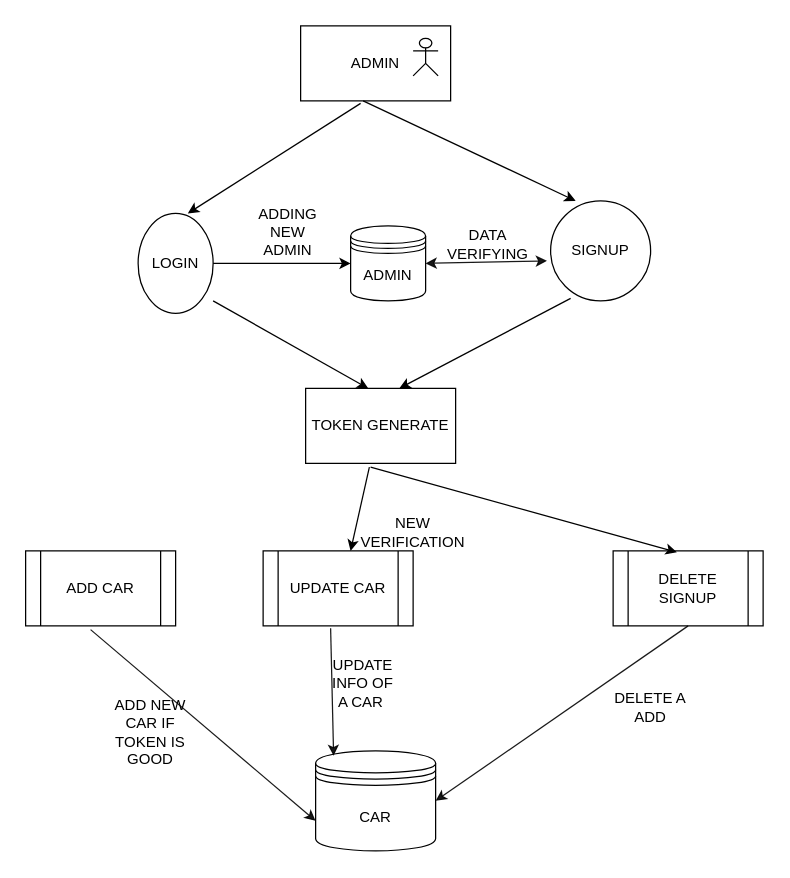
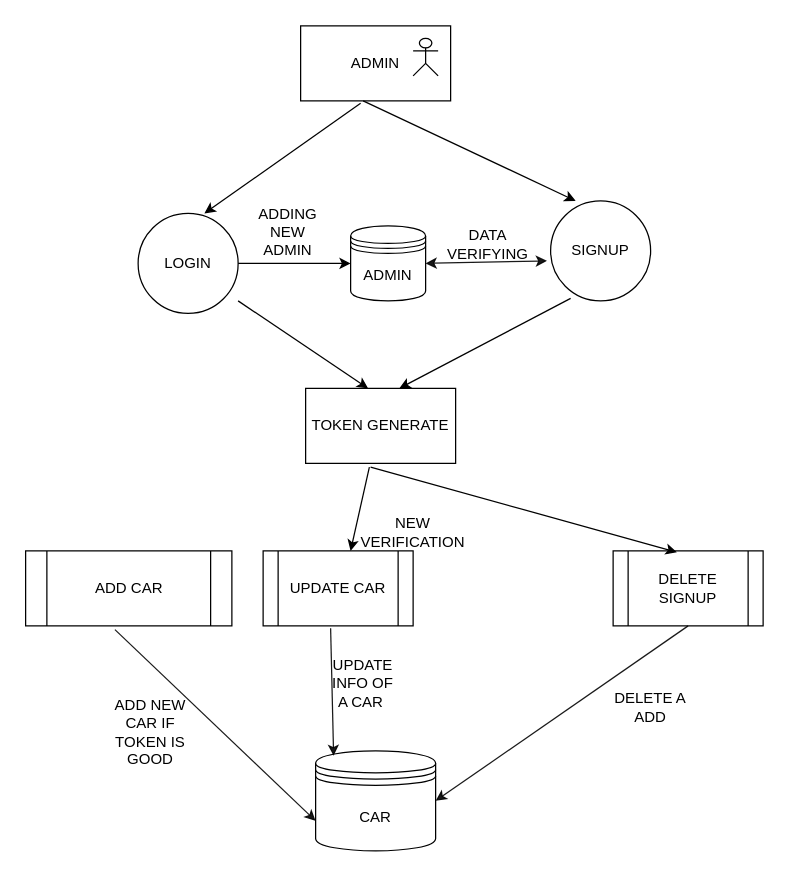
  <mxCell id="0" />
  <mxCell id="1" parent="0" />
  <mxCell id="2" value="ADMIN" style="rounded=0;whiteSpace=wrap;html=1;" parent="1" vertex="1"><mxGeometry x="240" y="20" width="120" height="60" as="geometry" /></mxCell>
- <mxCell id="3" value="LOGIN" style="ellipse;whiteSpace=wrap;html=1;aspect=fixed;" parent="1" vertex="1"><mxGeometry x="110" y="170" width="60" height="80" as="geometry" /></mxCell>
+ <mxCell id="3" value="LOGIN" style="ellipse;whiteSpace=wrap;html=1;aspect=fixed;" parent="1" vertex="1"><mxGeometry x="110" y="170" width="80" height="80" as="geometry" /></mxCell>
  <mxCell id="4" value="SIGNUP" style="ellipse;whiteSpace=wrap;html=1;aspect=fixed;" parent="1" vertex="1"><mxGeometry x="440" y="160" width="80" height="80" as="geometry" /></mxCell>
  <mxCell id="5" value="" style="endArrow=classic;html=1;entryX=0.663;entryY=0;entryDx=0;entryDy=0;entryPerimeter=0;exitX=0.4;exitY=1.033;exitDx=0;exitDy=0;exitPerimeter=0;" parent="1" source="2" target="3" edge="1"><mxGeometry width="50" height="50" relative="1" as="geometry"><mxPoint x="310" y="100" as="sourcePoint" /><mxPoint x="270" y="80" as="targetPoint" /></mxGeometry></mxCell>
  <mxCell id="6" value="" style="endArrow=classic;html=1;entryX=0.25;entryY=0;entryDx=0;entryDy=0;entryPerimeter=0;" parent="1" target="4" edge="1"><mxGeometry width="50" height="50" relative="1" as="geometry"><mxPoint x="290" y="80" as="sourcePoint" /><mxPoint x="330" y="270" as="targetPoint" /></mxGeometry></mxCell>
  <mxCell id="7" value="TOKEN GENERATE" style="rounded=0;whiteSpace=wrap;html=1;" parent="1" vertex="1"><mxGeometry x="244" y="310" width="120" height="60" as="geometry" /></mxCell>
  <mxCell id="8" value="" style="endArrow=classic;html=1;exitX=1;exitY=0.875;exitDx=0;exitDy=0;exitPerimeter=0;entryX=0.417;entryY=0;entryDx=0;entryDy=0;entryPerimeter=0;" parent="1" source="3" target="7" edge="1"><mxGeometry width="50" height="50" relative="1" as="geometry"><mxPoint x="280" y="320" as="sourcePoint" /><mxPoint x="330" y="270" as="targetPoint" /></mxGeometry></mxCell>
  <mxCell id="9" value="" style="endArrow=classic;html=1;exitX=0.2;exitY=0.975;exitDx=0;exitDy=0;exitPerimeter=0;entryX=0.625;entryY=0;entryDx=0;entryDy=0;entryPerimeter=0;" parent="1" source="4" target="7" edge="1"><mxGeometry width="50" height="50" relative="1" as="geometry"><mxPoint x="280" y="320" as="sourcePoint" /><mxPoint x="330" y="270" as="targetPoint" /></mxGeometry></mxCell>
- <mxCell id="10" value="ADD CAR" style="shape=process;whiteSpace=wrap;html=1;backgroundOutline=1;" parent="1" vertex="1"><mxGeometry x="20" y="440" width="120" height="60" as="geometry" /></mxCell>
+ <mxCell id="10" value="ADD CAR" style="shape=process;whiteSpace=wrap;html=1;backgroundOutline=1;" parent="1" vertex="1"><mxGeometry x="20" y="440" width="165" height="60" as="geometry" /></mxCell>
  <mxCell id="11" value="UPDATE CAR" style="shape=process;whiteSpace=wrap;html=1;backgroundOutline=1;" parent="1" vertex="1"><mxGeometry x="210" y="440" width="120" height="60" as="geometry" /></mxCell>
  <mxCell id="12" value="DELETE SIGNUP" style="shape=process;whiteSpace=wrap;html=1;backgroundOutline=1;" parent="1" vertex="1"><mxGeometry x="490" y="440" width="120" height="60" as="geometry" /></mxCell>
  <mxCell id="13" value="CAR" style="shape=datastore;whiteSpace=wrap;html=1;" parent="1" vertex="1"><mxGeometry x="252" y="600" width="96" height="80" as="geometry" /></mxCell>
  <mxCell id="14" value="" style="endArrow=classic;html=1;exitX=0.425;exitY=1.05;exitDx=0;exitDy=0;exitPerimeter=0;entryX=0.583;entryY=0;entryDx=0;entryDy=0;entryPerimeter=0;" parent="1" source="7" target="11" edge="1"><mxGeometry width="50" height="50" relative="1" as="geometry"><mxPoint x="280" y="490" as="sourcePoint" /><mxPoint x="330" y="440" as="targetPoint" /></mxGeometry></mxCell>
  <mxCell id="15" value="" style="endArrow=classic;html=1;exitX=0.433;exitY=1.05;exitDx=0;exitDy=0;exitPerimeter=0;entryX=0.425;entryY=0.017;entryDx=0;entryDy=0;entryPerimeter=0;" parent="1" source="7" target="12" edge="1"><mxGeometry width="50" height="50" relative="1" as="geometry"><mxPoint x="280" y="490" as="sourcePoint" /><mxPoint x="330" y="440" as="targetPoint" /></mxGeometry></mxCell>
  <mxCell id="16" value="ADMIN" style="shape=datastore;whiteSpace=wrap;html=1;" parent="1" vertex="1"><mxGeometry x="280" y="180" width="60" height="60" as="geometry" /></mxCell>
  <mxCell id="17" value="" style="endArrow=classic;html=1;exitX=1;exitY=0.5;exitDx=0;exitDy=0;entryX=0;entryY=0.5;entryDx=0;entryDy=0;" parent="1" source="3" target="16" edge="1"><mxGeometry width="50" height="50" relative="1" as="geometry"><mxPoint x="280" y="370" as="sourcePoint" /><mxPoint x="330" y="320" as="targetPoint" /></mxGeometry></mxCell>
  <mxCell id="18" value="" style="endArrow=classic;startArrow=classic;html=1;opacity=90;entryX=-0.037;entryY=0.6;entryDx=0;entryDy=0;entryPerimeter=0;exitX=1;exitY=0.5;exitDx=0;exitDy=0;" parent="1" source="16" target="4" edge="1"><mxGeometry width="50" height="50" relative="1" as="geometry"><mxPoint x="348" y="220" as="sourcePoint" /><mxPoint x="398" y="170" as="targetPoint" /></mxGeometry></mxCell>
  <mxCell id="19" value="DATA VERIFYING" style="text;html=1;strokeColor=none;fillColor=none;align=center;verticalAlign=middle;whiteSpace=wrap;rounded=0;" parent="1" vertex="1"><mxGeometry x="360" y="180" width="60" height="30" as="geometry" /></mxCell>
  <mxCell id="20" value="ADDING NEW ADMIN" style="text;html=1;strokeColor=none;fillColor=none;align=center;verticalAlign=middle;whiteSpace=wrap;rounded=0;" parent="1" vertex="1"><mxGeometry x="200" y="170" width="60" height="30" as="geometry" /></mxCell>
  <mxCell id="21" value="" style="endArrow=classic;html=1;opacity=90;exitX=0.433;exitY=1.05;exitDx=0;exitDy=0;exitPerimeter=0;entryX=0;entryY=0.7;entryDx=0;entryDy=0;" parent="1" source="10" target="13" edge="1"><mxGeometry width="50" height="50" relative="1" as="geometry"><mxPoint x="202" y="680" as="sourcePoint" /><mxPoint x="252" y="630" as="targetPoint" /></mxGeometry></mxCell>
  <mxCell id="22" value="" style="endArrow=classic;html=1;opacity=90;exitX=0.45;exitY=1.033;exitDx=0;exitDy=0;exitPerimeter=0;entryX=0.15;entryY=0.05;entryDx=0;entryDy=0;entryPerimeter=0;" parent="1" source="11" target="13" edge="1"><mxGeometry width="50" height="50" relative="1" as="geometry"><mxPoint x="279" y="570" as="sourcePoint" /><mxPoint x="329" y="520" as="targetPoint" /></mxGeometry></mxCell>
  <mxCell id="23" value="" style="endArrow=classic;html=1;opacity=90;exitX=0.5;exitY=1;exitDx=0;exitDy=0;entryX=1;entryY=0.5;entryDx=0;entryDy=0;" parent="1" source="12" target="13" edge="1"><mxGeometry width="50" height="50" relative="1" as="geometry"><mxPoint x="420" y="595" as="sourcePoint" /><mxPoint x="470" y="545" as="targetPoint" /></mxGeometry></mxCell>
  <mxCell id="24" value="ADD NEW CAR IF TOKEN IS GOOD" style="text;html=1;strokeColor=none;fillColor=none;align=center;verticalAlign=middle;whiteSpace=wrap;rounded=0;" parent="1" vertex="1"><mxGeometry x="90" y="570" width="60" height="30" as="geometry" /></mxCell>
  <mxCell id="25" value="UPDATE INFO OF A CAR&amp;nbsp;&lt;br&gt;" style="text;html=1;strokeColor=none;fillColor=none;align=center;verticalAlign=middle;whiteSpace=wrap;rounded=0;" parent="1" vertex="1"><mxGeometry x="260" y="531" width="60" height="30" as="geometry" /></mxCell>
  <mxCell id="26" value="DELETE A ADD" style="text;html=1;strokeColor=none;fillColor=none;align=center;verticalAlign=middle;whiteSpace=wrap;rounded=0;" parent="1" vertex="1"><mxGeometry x="490" y="550" width="60" height="30" as="geometry" /></mxCell>
  <mxCell id="27" value="NEW VERIFICATION" style="text;html=1;strokeColor=none;fillColor=none;align=center;verticalAlign=middle;whiteSpace=wrap;rounded=0;" vertex="1" parent="1"><mxGeometry x="300" y="410" width="60" height="30" as="geometry" /></mxCell>
  <mxCell id="28" value="" style="shape=umlActor;verticalLabelPosition=bottom;verticalAlign=top;html=1;outlineConnect=0;" vertex="1" parent="1"><mxGeometry x="330" y="30" width="20" height="30" as="geometry" /></mxCell>
